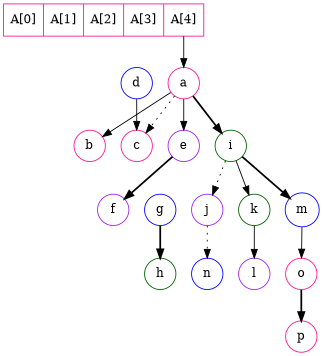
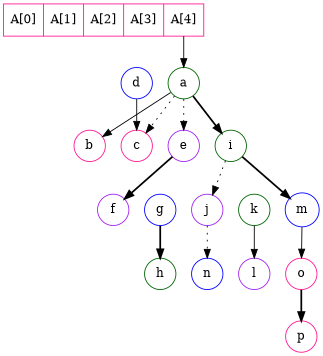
  digraph {
    node [color=deeppink shape=circle]
    edge [style=invis]
    n1 [color=purple label=f]
    n2 [color=blue label=g]
    n3 [color=blue label=n]
    n4 [label=o]
    n5 [color=purple label=j]
    n6 [color=darkgreen label=k]
    n7 [color=blue label=m]
    n8 [label=b]
    n9 [label=c]
    n10 [color=purple label=e]
    n11 [color=darkgreen label=i]
    n12 [color=darkgreen label=h]
    n13 [label=p]
    n14 [color=purple label=l]
    n15 [label="<a0>A[0]|<a1>A[1]|<a2>A[2]|<a3>A[3]|<a4>A[4]" shape=record]
-   n16 [label=a]
+   n16 [color=darkgreen label=a]
    n17 [color=blue label=d]
    subgraph sub_1 {
      rank=same
      n1
      n2
    }
    subgraph sub_2 {
      rank=same
      n3
      n4
    }
    subgraph sub_3 {
      rank=same
      n5
      n6
      n7
    }
    subgraph sub_4 {
      rank=same
      n8
      n9
      n10
      n11
    }
    n1 -> n2
    n2 -> n12 [style=bold]
    n3 -> n4
    n4 -> n13 [style=bold]
    n5 -> n3 [style=dotted]
    n5 -> n6
    n6 -> n7
    n6 -> n14 [style=solid]
    n7 -> n4 [style=solid]
    n8 -> n9
    n9 -> n10
    n10 -> n1 [style=bold]
    n10 -> n11
    n11 -> n5 [style=dotted]
-   n11 -> n6 [style=solid]
    n11 -> n7 [style=bold]
    n15 -> n16 [style=solid tailport=a4]
    n16 -> n8 [style=solid]
    n16 -> n9 [style=dotted]
-   n16 -> n10 [style=solid]
+   n16 -> n10 [style=dotted]
    n16 -> n11 [style=bold]
    n17 -> n9 [style=solid]
  }
